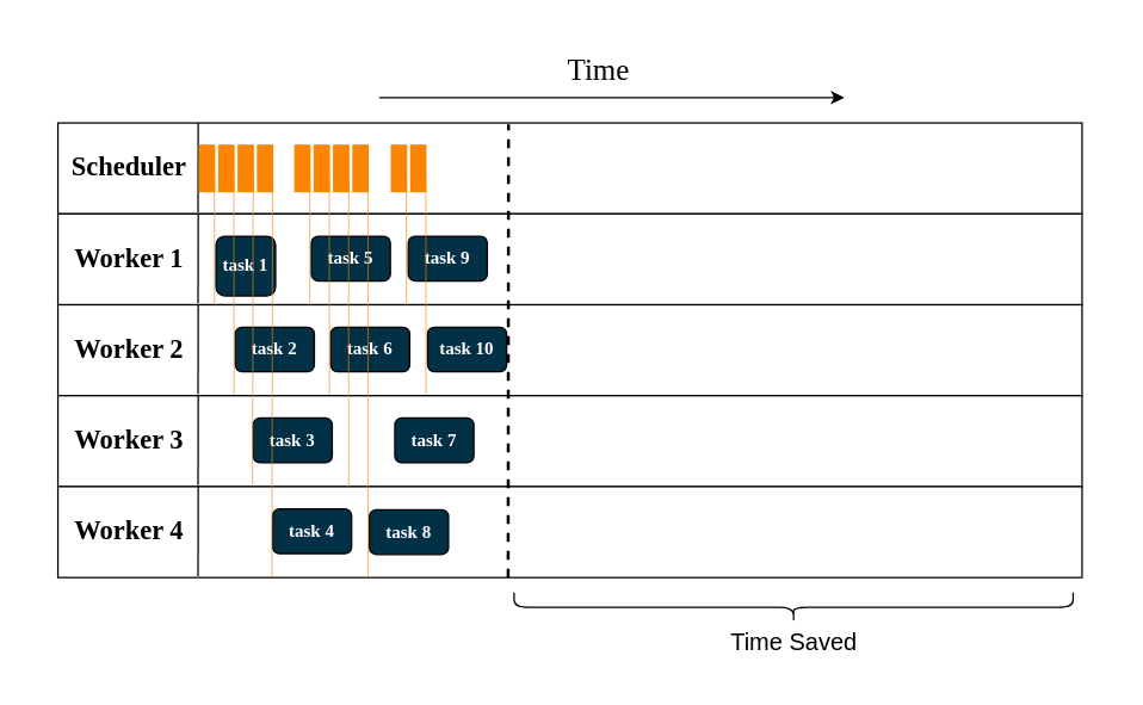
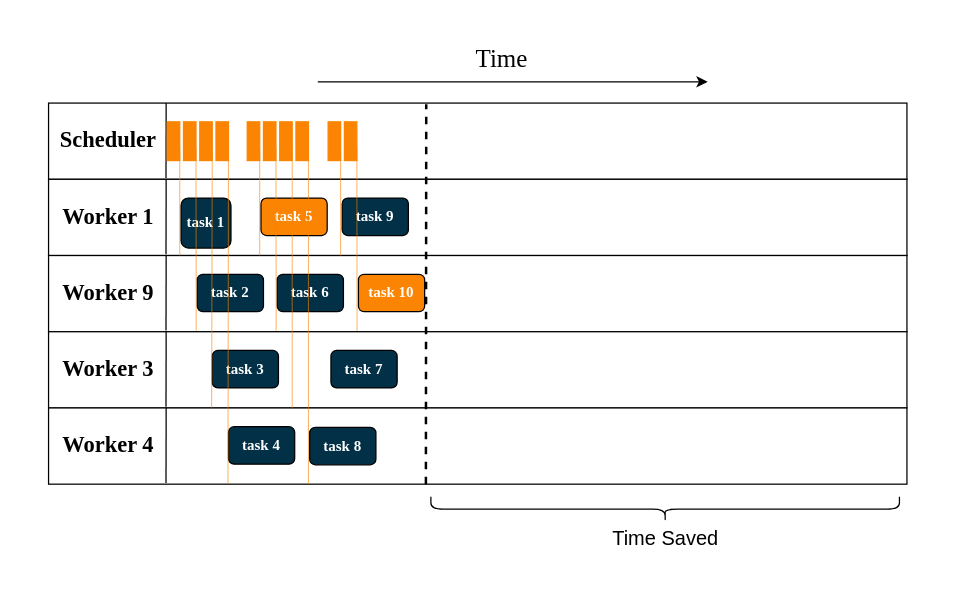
  <mxCell id="0" />
  <mxCell id="1" parent="0" />
  <mxCell id="2" value="" style="rounded=0;whiteSpace=wrap;html=1;strokeColor=none;fillColor=none;" parent="1" vertex="1"><mxGeometry x="20" y="20" width="724" height="431" as="geometry" /></mxCell>
  <mxCell id="3" value="" style="rounded=0;whiteSpace=wrap;html=1;" parent="1" vertex="1"><mxGeometry x="38" y="82" width="687" height="61" as="geometry" /></mxCell>
  <mxCell id="4" value="&lt;font style=&quot;font-size: 18px;&quot; face=&quot;Times New Roman&quot;&gt;&lt;b&gt;Scheduler&lt;/b&gt;&lt;br&gt;&lt;/font&gt;" style="text;html=1;strokeColor=none;fillColor=none;align=center;verticalAlign=middle;whiteSpace=wrap;rounded=0;" parent="1" vertex="1"><mxGeometry x="35" y="97" width="102" height="30" as="geometry" /></mxCell>
  <mxCell id="5" value="" style="endArrow=none;html=1;rounded=0;entryX=0.137;entryY=0;entryDx=0;entryDy=0;entryPerimeter=0;" parent="1" target="3" edge="1"><mxGeometry width="50" height="50" relative="1" as="geometry"><mxPoint x="132" y="142" as="sourcePoint" /><mxPoint x="131.003" y="83.32" as="targetPoint" /></mxGeometry></mxCell>
  <mxCell id="6" value="" style="rounded=0;whiteSpace=wrap;html=1;" parent="1" vertex="1"><mxGeometry x="38" y="143" width="687" height="61" as="geometry" /></mxCell>
  <mxCell id="7" value="&lt;font style=&quot;font-size: 18px;&quot; face=&quot;Times New Roman&quot;&gt;&lt;b&gt;Worker 1&lt;/b&gt;&lt;br&gt;&lt;/font&gt;" style="text;html=1;strokeColor=none;fillColor=none;align=center;verticalAlign=middle;whiteSpace=wrap;rounded=0;" parent="1" vertex="1"><mxGeometry x="35" y="158" width="102" height="30" as="geometry" /></mxCell>
  <mxCell id="8" value="" style="endArrow=none;html=1;rounded=0;entryX=0.137;entryY=0;entryDx=0;entryDy=0;entryPerimeter=0;" parent="1" target="6" edge="1"><mxGeometry width="50" height="50" relative="1" as="geometry"><mxPoint x="132" y="203" as="sourcePoint" /><mxPoint x="131.003" y="144.32" as="targetPoint" /></mxGeometry></mxCell>
  <mxCell id="9" value="&lt;font color=&quot;#ffffff&quot; face=&quot;Times New Roman&quot;&gt;&lt;b&gt;task 1&lt;/b&gt;&lt;/font&gt;" style="rounded=1;whiteSpace=wrap;html=1;fillColor=#023047;" parent="1" vertex="1"><mxGeometry x="144" y="158" width="40" height="40" as="geometry" /></mxCell>
- <mxCell id="10" value="&lt;font color=&quot;#ffffff&quot; face=&quot;Times New Roman&quot;&gt;&lt;b&gt;task 5&lt;/b&gt;&lt;/font&gt;" style="rounded=1;whiteSpace=wrap;html=1;fillColor=#023047;" parent="1" vertex="1"><mxGeometry x="208" y="158" width="53" height="30" as="geometry" /></mxCell>
+ <mxCell id="10" value="&lt;font color=&quot;#ffffff&quot; face=&quot;Times New Roman&quot;&gt;&lt;b&gt;task 5&lt;/b&gt;&lt;/font&gt;" style="rounded=1;whiteSpace=wrap;html=1;fillColor=#fb8402;" parent="1" vertex="1"><mxGeometry x="208" y="158" width="53" height="30" as="geometry" /></mxCell>
  <mxCell id="11" value="&lt;font color=&quot;#ffffff&quot; face=&quot;Times New Roman&quot;&gt;&lt;b&gt;task 9&lt;br&gt;&lt;/b&gt;&lt;/font&gt;" style="rounded=1;whiteSpace=wrap;html=1;fillColor=#023047;" parent="1" vertex="1"><mxGeometry x="273" y="158" width="53" height="30" as="geometry" /></mxCell>
  <mxCell id="12" value="" style="rounded=0;whiteSpace=wrap;html=1;" parent="1" vertex="1"><mxGeometry x="38" y="204" width="687" height="61" as="geometry" /></mxCell>
- <mxCell id="13" value="&lt;font style=&quot;font-size: 18px;&quot; face=&quot;Times New Roman&quot;&gt;&lt;b&gt;Worker 2&lt;/b&gt;&lt;br&gt;&lt;/font&gt;" style="text;html=1;strokeColor=none;fillColor=none;align=center;verticalAlign=middle;whiteSpace=wrap;rounded=0;" parent="1" vertex="1"><mxGeometry x="35" y="219" width="102" height="30" as="geometry" /></mxCell>
+ <mxCell id="13" value="&lt;font style=&quot;font-size: 18px;&quot; face=&quot;Times New Roman&quot;&gt;&lt;b&gt;Worker 9&lt;/b&gt;&lt;br&gt;&lt;/font&gt;" style="text;html=1;strokeColor=none;fillColor=none;align=center;verticalAlign=middle;whiteSpace=wrap;rounded=0;" parent="1" vertex="1"><mxGeometry x="35" y="219" width="102" height="30" as="geometry" /></mxCell>
  <mxCell id="14" value="" style="endArrow=none;html=1;rounded=0;entryX=0.137;entryY=0;entryDx=0;entryDy=0;entryPerimeter=0;" parent="1" target="12" edge="1"><mxGeometry width="50" height="50" relative="1" as="geometry"><mxPoint x="132" y="264" as="sourcePoint" /><mxPoint x="131.003" y="205.32" as="targetPoint" /></mxGeometry></mxCell>
  <mxCell id="15" value="&lt;font color=&quot;#ffffff&quot; face=&quot;Times New Roman&quot;&gt;&lt;b&gt;task 2&lt;/b&gt;&lt;/font&gt;" style="rounded=1;whiteSpace=wrap;html=1;fillColor=#023047;" parent="1" vertex="1"><mxGeometry x="157" y="219" width="53" height="30" as="geometry" /></mxCell>
  <mxCell id="16" value="&lt;font color=&quot;#ffffff&quot; face=&quot;Times New Roman&quot;&gt;&lt;b&gt;task 6&lt;/b&gt;&lt;/font&gt;" style="rounded=1;whiteSpace=wrap;html=1;fillColor=#023047;" parent="1" vertex="1"><mxGeometry x="221" y="219" width="53" height="30" as="geometry" /></mxCell>
- <mxCell id="17" value="&lt;font color=&quot;#ffffff&quot; face=&quot;Times New Roman&quot;&gt;&lt;b&gt;task 10&lt;br&gt;&lt;/b&gt;&lt;/font&gt;" style="rounded=1;whiteSpace=wrap;html=1;fillColor=#023047;" parent="1" vertex="1"><mxGeometry x="286" y="219" width="53" height="30" as="geometry" /></mxCell>
+ <mxCell id="17" value="&lt;font color=&quot;#ffffff&quot; face=&quot;Times New Roman&quot;&gt;&lt;b&gt;task 10&lt;br&gt;&lt;/b&gt;&lt;/font&gt;" style="rounded=1;whiteSpace=wrap;html=1;fillColor=#fb8402;" parent="1" vertex="1"><mxGeometry x="286" y="219" width="53" height="30" as="geometry" /></mxCell>
  <mxCell id="18" value="" style="rounded=0;whiteSpace=wrap;html=1;" parent="1" vertex="1"><mxGeometry x="38" y="265" width="687" height="61" as="geometry" /></mxCell>
  <mxCell id="19" value="&lt;font style=&quot;font-size: 18px;&quot; face=&quot;Times New Roman&quot;&gt;&lt;b&gt;Worker 3&lt;/b&gt;&lt;br&gt;&lt;/font&gt;" style="text;html=1;strokeColor=none;fillColor=none;align=center;verticalAlign=middle;whiteSpace=wrap;rounded=0;" parent="1" vertex="1"><mxGeometry x="35" y="280" width="102" height="30" as="geometry" /></mxCell>
  <mxCell id="20" value="" style="endArrow=none;html=1;rounded=0;entryX=0.137;entryY=0;entryDx=0;entryDy=0;entryPerimeter=0;" parent="1" target="18" edge="1"><mxGeometry width="50" height="50" relative="1" as="geometry"><mxPoint x="132" y="325" as="sourcePoint" /><mxPoint x="131.003" y="266.32" as="targetPoint" /></mxGeometry></mxCell>
  <mxCell id="21" value="&lt;font color=&quot;#ffffff&quot; face=&quot;Times New Roman&quot;&gt;&lt;b&gt;task 3&lt;/b&gt;&lt;/font&gt;" style="rounded=1;whiteSpace=wrap;html=1;fillColor=#023047;" parent="1" vertex="1"><mxGeometry x="169" y="280" width="53" height="30" as="geometry" /></mxCell>
  <mxCell id="22" value="&lt;font color=&quot;#ffffff&quot; face=&quot;Times New Roman&quot;&gt;&lt;b&gt;task 7&lt;/b&gt;&lt;/font&gt;" style="rounded=1;whiteSpace=wrap;html=1;fillColor=#023047;" parent="1" vertex="1"><mxGeometry x="264" y="280" width="53" height="30" as="geometry" /></mxCell>
  <mxCell id="23" value="" style="rounded=0;whiteSpace=wrap;html=1;" parent="1" vertex="1"><mxGeometry x="38" y="326" width="687" height="61" as="geometry" /></mxCell>
  <mxCell id="24" value="&lt;font style=&quot;font-size: 18px;&quot; face=&quot;Times New Roman&quot;&gt;&lt;b&gt;Worker 4&lt;/b&gt;&lt;br&gt;&lt;/font&gt;" style="text;html=1;strokeColor=none;fillColor=none;align=center;verticalAlign=middle;whiteSpace=wrap;rounded=0;" parent="1" vertex="1"><mxGeometry x="35" y="341" width="102" height="30" as="geometry" /></mxCell>
  <mxCell id="25" value="" style="endArrow=none;html=1;rounded=0;entryX=0.137;entryY=0;entryDx=0;entryDy=0;entryPerimeter=0;" parent="1" target="23" edge="1"><mxGeometry width="50" height="50" relative="1" as="geometry"><mxPoint x="132" y="386" as="sourcePoint" /><mxPoint x="131.003" y="327.32" as="targetPoint" /></mxGeometry></mxCell>
  <mxCell id="26" value="&lt;font color=&quot;#ffffff&quot; face=&quot;Times New Roman&quot;&gt;&lt;b&gt;task 4&lt;/b&gt;&lt;/font&gt;" style="rounded=1;whiteSpace=wrap;html=1;fillColor=#023047;" parent="1" vertex="1"><mxGeometry x="182" y="341" width="53" height="30" as="geometry" /></mxCell>
  <mxCell id="27" value="&lt;font color=&quot;#ffffff&quot; face=&quot;Times New Roman&quot;&gt;&lt;b&gt;task 8&lt;/b&gt;&lt;/font&gt;" style="rounded=1;whiteSpace=wrap;html=1;fillColor=#023047;" parent="1" vertex="1"><mxGeometry x="247" y="341.5" width="53" height="30" as="geometry" /></mxCell>
  <mxCell id="28" value="" style="rounded=0;whiteSpace=wrap;html=1;fillColor=#FB8402;strokeColor=#FB8402;" parent="1" vertex="1"><mxGeometry x="133" y="97" width="10" height="31" as="geometry" /></mxCell>
  <mxCell id="29" value="" style="endArrow=none;html=1;rounded=0;strokeColor=#FB8402;strokeWidth=0.5;" parent="1" edge="1"><mxGeometry width="50" height="50" relative="1" as="geometry"><mxPoint x="143" y="204" as="sourcePoint" /><mxPoint x="143" y="120" as="targetPoint" /></mxGeometry></mxCell>
  <mxCell id="30" value="" style="rounded=0;whiteSpace=wrap;html=1;fillColor=#FB8402;strokeColor=#FB8402;" parent="1" vertex="1"><mxGeometry x="146" y="97" width="10" height="31" as="geometry" /></mxCell>
  <mxCell id="31" value="" style="endArrow=none;html=1;rounded=0;strokeColor=#FB8402;strokeWidth=0.5;exitX=0.172;exitY=1.02;exitDx=0;exitDy=0;exitPerimeter=0;" parent="1" edge="1"><mxGeometry width="50" height="50" relative="1" as="geometry"><mxPoint x="156.164" y="264.22" as="sourcePoint" /><mxPoint x="156" y="118" as="targetPoint" /></mxGeometry></mxCell>
  <mxCell id="32" value="" style="rounded=0;whiteSpace=wrap;html=1;fillColor=#FB8402;strokeColor=#FB8402;" parent="1" vertex="1"><mxGeometry x="159" y="97" width="10" height="31" as="geometry" /></mxCell>
  <mxCell id="33" value="" style="endArrow=none;html=1;rounded=0;strokeColor=#FB8402;strokeWidth=0.5;exitX=0.19;exitY=0.997;exitDx=0;exitDy=0;exitPerimeter=0;" parent="1" source="18" edge="1"><mxGeometry width="50" height="50" relative="1" as="geometry"><mxPoint x="169" y="204" as="sourcePoint" /><mxPoint x="169" y="120" as="targetPoint" /></mxGeometry></mxCell>
  <mxCell id="34" value="" style="rounded=0;whiteSpace=wrap;html=1;fillColor=#FB8402;strokeColor=#FB8402;" parent="1" vertex="1"><mxGeometry x="172" y="97" width="10" height="31" as="geometry" /></mxCell>
  <mxCell id="35" value="" style="endArrow=none;html=1;rounded=0;strokeColor=#FB8402;strokeWidth=0.5;exitX=0.209;exitY=0.996;exitDx=0;exitDy=0;exitPerimeter=0;" parent="1" source="23" edge="1"><mxGeometry width="50" height="50" relative="1" as="geometry"><mxPoint x="182" y="204" as="sourcePoint" /><mxPoint x="182" y="120" as="targetPoint" /></mxGeometry></mxCell>
  <mxCell id="36" value="" style="rounded=0;whiteSpace=wrap;html=1;fillColor=#FB8402;strokeColor=#FB8402;" parent="1" vertex="1"><mxGeometry x="197" y="97" width="10" height="31" as="geometry" /></mxCell>
  <mxCell id="37" value="" style="endArrow=none;html=1;rounded=0;strokeColor=#FB8402;strokeWidth=0.5;" parent="1" edge="1"><mxGeometry width="50" height="50" relative="1" as="geometry"><mxPoint x="207" y="204" as="sourcePoint" /><mxPoint x="207" y="120" as="targetPoint" /></mxGeometry></mxCell>
  <mxCell id="38" value="" style="rounded=0;whiteSpace=wrap;html=1;fillColor=#FB8402;strokeColor=#FB8402;" parent="1" vertex="1"><mxGeometry x="210" y="97" width="10" height="31" as="geometry" /></mxCell>
  <mxCell id="39" value="" style="endArrow=none;html=1;rounded=0;strokeColor=#FB8402;strokeWidth=0.5;exitX=0.172;exitY=1.02;exitDx=0;exitDy=0;exitPerimeter=0;" parent="1" edge="1"><mxGeometry width="50" height="50" relative="1" as="geometry"><mxPoint x="220.164" y="264.22" as="sourcePoint" /><mxPoint x="220" y="118" as="targetPoint" /></mxGeometry></mxCell>
  <mxCell id="40" value="" style="rounded=0;whiteSpace=wrap;html=1;fillColor=#FB8402;strokeColor=#FB8402;" parent="1" vertex="1"><mxGeometry x="223" y="97" width="10" height="31" as="geometry" /></mxCell>
  <mxCell id="41" value="" style="endArrow=none;html=1;rounded=0;strokeColor=#FB8402;strokeWidth=0.5;exitX=0.19;exitY=0.997;exitDx=0;exitDy=0;exitPerimeter=0;" parent="1" edge="1"><mxGeometry width="50" height="50" relative="1" as="geometry"><mxPoint x="233" y="326" as="sourcePoint" /><mxPoint x="233" y="120" as="targetPoint" /></mxGeometry></mxCell>
  <mxCell id="42" value="" style="rounded=0;whiteSpace=wrap;html=1;fillColor=#FB8402;strokeColor=#FB8402;" parent="1" vertex="1"><mxGeometry x="236" y="97" width="10" height="31" as="geometry" /></mxCell>
  <mxCell id="43" value="" style="endArrow=none;html=1;rounded=0;strokeColor=#FB8402;strokeWidth=0.5;exitX=0.209;exitY=0.996;exitDx=0;exitDy=0;exitPerimeter=0;" parent="1" edge="1"><mxGeometry width="50" height="50" relative="1" as="geometry"><mxPoint x="246" y="387" as="sourcePoint" /><mxPoint x="246" y="120" as="targetPoint" /></mxGeometry></mxCell>
  <mxCell id="44" value="" style="rounded=0;whiteSpace=wrap;html=1;fillColor=#FB8402;strokeColor=#FB8402;" parent="1" vertex="1"><mxGeometry x="261.76" y="97" width="10" height="31" as="geometry" /></mxCell>
  <mxCell id="45" value="" style="endArrow=none;html=1;rounded=0;strokeColor=#FB8402;strokeWidth=0.5;" parent="1" edge="1"><mxGeometry width="50" height="50" relative="1" as="geometry"><mxPoint x="271.76" y="204" as="sourcePoint" /><mxPoint x="271.76" y="120" as="targetPoint" /></mxGeometry></mxCell>
  <mxCell id="46" value="" style="rounded=0;whiteSpace=wrap;html=1;fillColor=#FB8402;strokeColor=#FB8402;" parent="1" vertex="1"><mxGeometry x="274.76" y="97" width="10" height="31" as="geometry" /></mxCell>
  <mxCell id="47" value="" style="endArrow=none;html=1;rounded=0;strokeColor=#FB8402;strokeWidth=0.5;exitX=0.172;exitY=1.02;exitDx=0;exitDy=0;exitPerimeter=0;" parent="1" edge="1"><mxGeometry width="50" height="50" relative="1" as="geometry"><mxPoint x="284.924" y="264.22" as="sourcePoint" /><mxPoint x="284.76" y="118" as="targetPoint" /></mxGeometry></mxCell>
  <mxCell id="48" value="Time" style="text;html=1;strokeColor=none;fillColor=none;align=center;verticalAlign=middle;whiteSpace=wrap;rounded=0;fontFamily=Times New Roman;fontSize=20;horizontal=1;" parent="1" vertex="1"><mxGeometry x="370.5" y="31" width="60" height="30" as="geometry" /></mxCell>
  <mxCell id="49" value="" style="endArrow=classic;html=1;rounded=0;fontSize=24;fontFamily=Times New Roman;" parent="1" edge="1"><mxGeometry width="50" height="50" relative="1" as="geometry"><mxPoint x="253.5" y="65" as="sourcePoint" /><mxPoint x="565.5" y="65" as="targetPoint" /></mxGeometry></mxCell>
  <mxCell id="50" value="" style="endArrow=none;html=1;rounded=0;entryX=0.44;entryY=0.033;entryDx=0;entryDy=0;entryPerimeter=0;dashed=1;strokeWidth=2;" edge="1" parent="1"><mxGeometry width="50" height="50" relative="1" as="geometry"><mxPoint x="340" y="387" as="sourcePoint" /><mxPoint x="340.28" y="83.013" as="targetPoint" /></mxGeometry></mxCell>
  <mxCell id="51" value="" style="shape=curlyBracket;whiteSpace=wrap;html=1;rounded=1;labelPosition=left;verticalLabelPosition=middle;align=right;verticalAlign=middle;direction=north;" vertex="1" parent="1"><mxGeometry x="344" y="397" width="375" height="20" as="geometry" /></mxCell>
  <mxCell id="52" value="&lt;font style=&quot;font-size: 16px;&quot;&gt;Time Saved&lt;/font&gt;" style="text;html=1;strokeColor=none;fillColor=none;align=center;verticalAlign=middle;whiteSpace=wrap;rounded=0;" vertex="1" parent="1"><mxGeometry x="458.5" y="415" width="146" height="30" as="geometry" /></mxCell>
